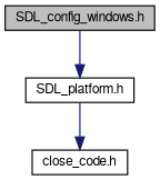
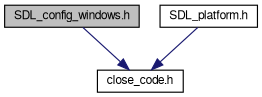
  digraph {
    node [color=black fillcolor=white fontname=FreeSans fontsize=10 shape=record style=filled]
    edge [color=midnightblue fontname=FreeSans fontsize=10 labelfontname=FreeSans labelfontsize=10 style=solid]
    n1 [fillcolor=grey75 fontcolor=black height=0.2 label="SDL_config_windows.h" width=0.4]
    n2 [height=0.2 label="SDL_platform.h" width=0.4]
    n3 [height=0.2 label="close_code.h" width=0.4]
-   n1 -> n2
+   n1 -> n3
    n2 -> n3
  }
